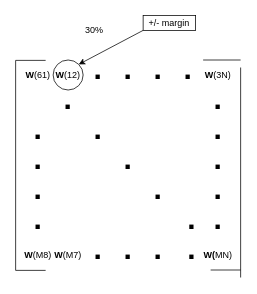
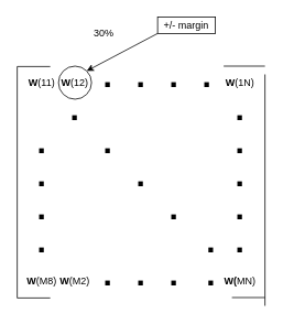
  <mxCell id="0" />
  <mxCell id="1" parent="0" />
  <mxCell id="2" value="" style="endArrow=none;html=1;" edge="1" parent="1"><mxGeometry width="50" height="50" relative="1" as="geometry"><mxPoint x="20" y="360" as="sourcePoint" /><mxPoint x="20" y="80" as="targetPoint" /></mxGeometry></mxCell>
  <mxCell id="3" value="" style="endArrow=none;html=1;" edge="1" parent="1"><mxGeometry width="50" height="50" relative="1" as="geometry"><mxPoint x="20" y="80" as="sourcePoint" /><mxPoint x="60" y="80" as="targetPoint" /></mxGeometry></mxCell>
  <mxCell id="4" value="" style="endArrow=none;html=1;" edge="1" parent="1"><mxGeometry width="50" height="50" relative="1" as="geometry"><mxPoint x="20" y="360" as="sourcePoint" /><mxPoint x="60" y="360" as="targetPoint" /></mxGeometry></mxCell>
  <mxCell id="5" value="" style="endArrow=none;html=1;" edge="1" parent="1"><mxGeometry width="50" height="50" relative="1" as="geometry"><mxPoint x="320" y="369.5" as="sourcePoint" /><mxPoint x="320" y="89.5" as="targetPoint" /></mxGeometry></mxCell>
  <mxCell id="6" value="" style="endArrow=none;html=1;" edge="1" parent="1"><mxGeometry width="50" height="50" relative="1" as="geometry"><mxPoint x="320" y="79.5" as="sourcePoint" /><mxPoint x="270" y="79.5" as="targetPoint" /></mxGeometry></mxCell>
  <mxCell id="7" value="" style="endArrow=none;html=1;" edge="1" parent="1"><mxGeometry width="50" height="50" relative="1" as="geometry"><mxPoint x="320" y="359.5" as="sourcePoint" /><mxPoint x="280" y="359.5" as="targetPoint" /></mxGeometry></mxCell>
- <mxCell id="8" value="&lt;b&gt;W&lt;/b&gt;(61)" style="text;html=1;strokeColor=none;fillColor=none;align=center;verticalAlign=middle;whiteSpace=wrap;rounded=0;" vertex="1" parent="1"><mxGeometry x="30" y="90" width="40" height="20" as="geometry" /></mxCell>
+ <mxCell id="8" value="&lt;b&gt;W&lt;/b&gt;(11)" style="text;html=1;strokeColor=none;fillColor=none;align=center;verticalAlign=middle;whiteSpace=wrap;rounded=0;" vertex="1" parent="1"><mxGeometry x="30" y="90" width="40" height="20" as="geometry" /></mxCell>
  <mxCell id="9" value="&lt;b&gt;W&lt;/b&gt;(12)" style="text;html=1;strokeColor=none;fillColor=none;align=center;verticalAlign=middle;whiteSpace=wrap;rounded=0;" vertex="1" parent="1"><mxGeometry x="70" y="90" width="40" height="20" as="geometry" /></mxCell>
  <mxCell id="10" value="&lt;b&gt;W&lt;/b&gt;(M8)" style="text;html=1;strokeColor=none;fillColor=none;align=center;verticalAlign=middle;whiteSpace=wrap;rounded=0;" vertex="1" parent="1"><mxGeometry x="30" y="330" width="40" height="20" as="geometry" /></mxCell>
  <mxCell id="11" value="&lt;b&gt;W(&lt;/b&gt;MN)" style="text;html=1;strokeColor=none;fillColor=none;align=center;verticalAlign=middle;whiteSpace=wrap;rounded=0;" vertex="1" parent="1"><mxGeometry x="270" y="329.5" width="40" height="20" as="geometry" /></mxCell>
- <mxCell id="12" value="&lt;b&gt;W&lt;/b&gt;(3N)" style="text;html=1;strokeColor=none;fillColor=none;align=center;verticalAlign=middle;whiteSpace=wrap;rounded=0;" vertex="1" parent="1"><mxGeometry x="270" y="89.5" width="40" height="20" as="geometry" /></mxCell>
- <mxCell id="13" value="&lt;b&gt;W&lt;/b&gt;(M7)" style="text;html=1;strokeColor=none;fillColor=none;align=center;verticalAlign=middle;whiteSpace=wrap;rounded=0;" vertex="1" parent="1"><mxGeometry x="70" y="330" width="40" height="20" as="geometry" /></mxCell>
+ <mxCell id="12" value="&lt;b&gt;W&lt;/b&gt;(1N)" style="text;html=1;strokeColor=none;fillColor=none;align=center;verticalAlign=middle;whiteSpace=wrap;rounded=0;" vertex="1" parent="1"><mxGeometry x="270" y="89.5" width="40" height="20" as="geometry" /></mxCell>
+ <mxCell id="13" value="&lt;b&gt;W&lt;/b&gt;(M2)" style="text;html=1;strokeColor=none;fillColor=none;align=center;verticalAlign=middle;whiteSpace=wrap;rounded=0;" vertex="1" parent="1"><mxGeometry x="70" y="330" width="40" height="20" as="geometry" /></mxCell>
  <mxCell id="14" value="&lt;b&gt;&lt;font style=&quot;font-size: 40px&quot;&gt;.&lt;/font&gt;&lt;/b&gt;" style="text;html=1;strokeColor=none;fillColor=none;align=center;verticalAlign=middle;whiteSpace=wrap;rounded=0;" vertex="1" parent="1"><mxGeometry x="110" y="80" width="40" height="20" as="geometry" /></mxCell>
  <mxCell id="15" value="&lt;b&gt;&lt;font style=&quot;font-size: 40px&quot;&gt;.&lt;/font&gt;&lt;/b&gt;" style="text;html=1;strokeColor=none;fillColor=none;align=center;verticalAlign=middle;whiteSpace=wrap;rounded=0;" vertex="1" parent="1"><mxGeometry x="150" y="80" width="40" height="20" as="geometry" /></mxCell>
  <mxCell id="16" value="&lt;b&gt;&lt;font style=&quot;font-size: 40px&quot;&gt;.&lt;/font&gt;&lt;/b&gt;" style="text;html=1;strokeColor=none;fillColor=none;align=center;verticalAlign=middle;whiteSpace=wrap;rounded=0;" vertex="1" parent="1"><mxGeometry x="270" y="159.5" width="40" height="20" as="geometry" /></mxCell>
  <mxCell id="17" value="&lt;b&gt;&lt;font style=&quot;font-size: 40px&quot;&gt;.&lt;/font&gt;&lt;/b&gt;" style="text;html=1;strokeColor=none;fillColor=none;align=center;verticalAlign=middle;whiteSpace=wrap;rounded=0;" vertex="1" parent="1"><mxGeometry x="30" y="240" width="40" height="20" as="geometry" /></mxCell>
  <mxCell id="18" value="&lt;b&gt;&lt;font style=&quot;font-size: 40px&quot;&gt;.&lt;/font&gt;&lt;/b&gt;" style="text;html=1;strokeColor=none;fillColor=none;align=center;verticalAlign=middle;whiteSpace=wrap;rounded=0;" vertex="1" parent="1"><mxGeometry x="30" y="200" width="40" height="20" as="geometry" /></mxCell>
  <mxCell id="19" value="&lt;b&gt;&lt;font style=&quot;font-size: 40px&quot;&gt;.&lt;/font&gt;&lt;/b&gt;" style="text;html=1;strokeColor=none;fillColor=none;align=center;verticalAlign=middle;whiteSpace=wrap;rounded=0;" vertex="1" parent="1"><mxGeometry x="30" y="160" width="40" height="20" as="geometry" /></mxCell>
  <mxCell id="20" value="&lt;b&gt;&lt;font style=&quot;font-size: 40px&quot;&gt;.&lt;/font&gt;&lt;/b&gt;" style="text;html=1;strokeColor=none;fillColor=none;align=center;verticalAlign=middle;whiteSpace=wrap;rounded=0;" vertex="1" parent="1"><mxGeometry x="270" y="199.5" width="40" height="20" as="geometry" /></mxCell>
  <mxCell id="21" value="&lt;b&gt;&lt;font style=&quot;font-size: 40px&quot;&gt;.&lt;/font&gt;&lt;/b&gt;" style="text;html=1;strokeColor=none;fillColor=none;align=center;verticalAlign=middle;whiteSpace=wrap;rounded=0;" vertex="1" parent="1"><mxGeometry x="270" y="239.5" width="40" height="20" as="geometry" /></mxCell>
  <mxCell id="22" value="&lt;b&gt;&lt;font style=&quot;font-size: 40px&quot;&gt;.&lt;/font&gt;&lt;/b&gt;" style="text;html=1;strokeColor=none;fillColor=none;align=center;verticalAlign=middle;whiteSpace=wrap;rounded=0;" vertex="1" parent="1"><mxGeometry x="70" y="120" width="40" height="20" as="geometry" /></mxCell>
  <mxCell id="23" value="&lt;b&gt;&lt;font style=&quot;font-size: 40px&quot;&gt;.&lt;/font&gt;&lt;/b&gt;" style="text;html=1;strokeColor=none;fillColor=none;align=center;verticalAlign=middle;whiteSpace=wrap;rounded=0;" vertex="1" parent="1"><mxGeometry x="110" y="160" width="40" height="20" as="geometry" /></mxCell>
  <mxCell id="24" value="&lt;b&gt;&lt;font style=&quot;font-size: 40px&quot;&gt;.&lt;/font&gt;&lt;/b&gt;" style="text;html=1;strokeColor=none;fillColor=none;align=center;verticalAlign=middle;whiteSpace=wrap;rounded=0;" vertex="1" parent="1"><mxGeometry x="150" y="200" width="40" height="20" as="geometry" /></mxCell>
  <mxCell id="25" value="&lt;b&gt;&lt;font style=&quot;font-size: 40px&quot;&gt;.&lt;/font&gt;&lt;/b&gt;" style="text;html=1;strokeColor=none;fillColor=none;align=center;verticalAlign=middle;whiteSpace=wrap;rounded=0;" vertex="1" parent="1"><mxGeometry x="190" y="240" width="40" height="20" as="geometry" /></mxCell>
  <mxCell id="26" value="&lt;b&gt;&lt;font style=&quot;font-size: 40px&quot;&gt;.&lt;/font&gt;&lt;/b&gt;" style="text;html=1;strokeColor=none;fillColor=none;align=center;verticalAlign=middle;whiteSpace=wrap;rounded=0;" vertex="1" parent="1"><mxGeometry x="235" y="280" width="40" height="20" as="geometry" /></mxCell>
  <mxCell id="27" value="&lt;b&gt;&lt;font style=&quot;font-size: 40px&quot;&gt;.&lt;/font&gt;&lt;/b&gt;" style="text;html=1;strokeColor=none;fillColor=none;align=center;verticalAlign=middle;whiteSpace=wrap;rounded=0;" vertex="1" parent="1"><mxGeometry x="190" y="80" width="40" height="20" as="geometry" /></mxCell>
  <mxCell id="28" value="&lt;b&gt;&lt;font style=&quot;font-size: 40px&quot;&gt;.&lt;/font&gt;&lt;/b&gt;" style="text;html=1;strokeColor=none;fillColor=none;align=center;verticalAlign=middle;whiteSpace=wrap;rounded=0;" vertex="1" parent="1"><mxGeometry x="110" y="320" width="40" height="20" as="geometry" /></mxCell>
  <mxCell id="29" value="&lt;b&gt;&lt;font style=&quot;font-size: 40px&quot;&gt;.&lt;/font&gt;&lt;/b&gt;" style="text;html=1;strokeColor=none;fillColor=none;align=center;verticalAlign=middle;whiteSpace=wrap;rounded=0;" vertex="1" parent="1"><mxGeometry x="150" y="320" width="40" height="20" as="geometry" /></mxCell>
  <mxCell id="30" value="&lt;b&gt;&lt;font style=&quot;font-size: 40px&quot;&gt;.&lt;/font&gt;&lt;/b&gt;" style="text;html=1;strokeColor=none;fillColor=none;align=center;verticalAlign=middle;whiteSpace=wrap;rounded=0;" vertex="1" parent="1"><mxGeometry x="190" y="320" width="40" height="20" as="geometry" /></mxCell>
  <mxCell id="31" value="&lt;b&gt;&lt;font style=&quot;font-size: 40px&quot;&gt;.&lt;/font&gt;&lt;/b&gt;" style="text;html=1;strokeColor=none;fillColor=none;align=center;verticalAlign=middle;whiteSpace=wrap;rounded=0;" vertex="1" parent="1"><mxGeometry x="230" y="80" width="40" height="20" as="geometry" /></mxCell>
  <mxCell id="32" value="&lt;b&gt;&lt;font style=&quot;font-size: 40px&quot;&gt;.&lt;/font&gt;&lt;/b&gt;" style="text;html=1;strokeColor=none;fillColor=none;align=center;verticalAlign=middle;whiteSpace=wrap;rounded=0;" vertex="1" parent="1"><mxGeometry x="270" y="120" width="40" height="20" as="geometry" /></mxCell>
  <mxCell id="33" value="&lt;b&gt;&lt;font style=&quot;font-size: 40px&quot;&gt;.&lt;/font&gt;&lt;/b&gt;" style="text;html=1;strokeColor=none;fillColor=none;align=center;verticalAlign=middle;whiteSpace=wrap;rounded=0;" vertex="1" parent="1"><mxGeometry x="270" y="280" width="40" height="20" as="geometry" /></mxCell>
  <mxCell id="34" value="&lt;b&gt;&lt;font style=&quot;font-size: 40px&quot;&gt;.&lt;/font&gt;&lt;/b&gt;" style="text;html=1;strokeColor=none;fillColor=none;align=center;verticalAlign=middle;whiteSpace=wrap;rounded=0;" vertex="1" parent="1"><mxGeometry x="30" y="280" width="40" height="20" as="geometry" /></mxCell>
  <mxCell id="35" value="&lt;b&gt;&lt;font style=&quot;font-size: 40px&quot;&gt;.&lt;/font&gt;&lt;/b&gt;" style="text;html=1;strokeColor=none;fillColor=none;align=center;verticalAlign=middle;whiteSpace=wrap;rounded=0;" vertex="1" parent="1"><mxGeometry x="235" y="320" width="40" height="20" as="geometry" /></mxCell>
  <mxCell id="36" value="" style="ellipse;whiteSpace=wrap;html=1;aspect=fixed;fillColor=none;" vertex="1" parent="1"><mxGeometry x="70" y="79.5" width="40" height="40" as="geometry" /></mxCell>
  <mxCell id="37" value="" style="endArrow=classic;html=1;entryX=1;entryY=0;entryDx=0;entryDy=0;" edge="1" parent="1" target="36"><mxGeometry width="50" height="50" relative="1" as="geometry"><mxPoint x="190" y="40" as="sourcePoint" /><mxPoint x="190" y="170" as="targetPoint" /></mxGeometry></mxCell>
  <mxCell id="38" value="30%" style="text;html=1;strokeColor=none;fillColor=none;align=center;verticalAlign=middle;whiteSpace=wrap;rounded=0;" vertex="1" parent="1"><mxGeometry x="105" y="30" width="40" height="20" as="geometry" /></mxCell>
  <mxCell id="39" value="+/- margin" style="text;html=1;fillColor=none;align=center;verticalAlign=middle;whiteSpace=wrap;rounded=0;strokeColor=#000000;" vertex="1" parent="1"><mxGeometry x="190" y="20" width="70" height="20" as="geometry" /></mxCell>
